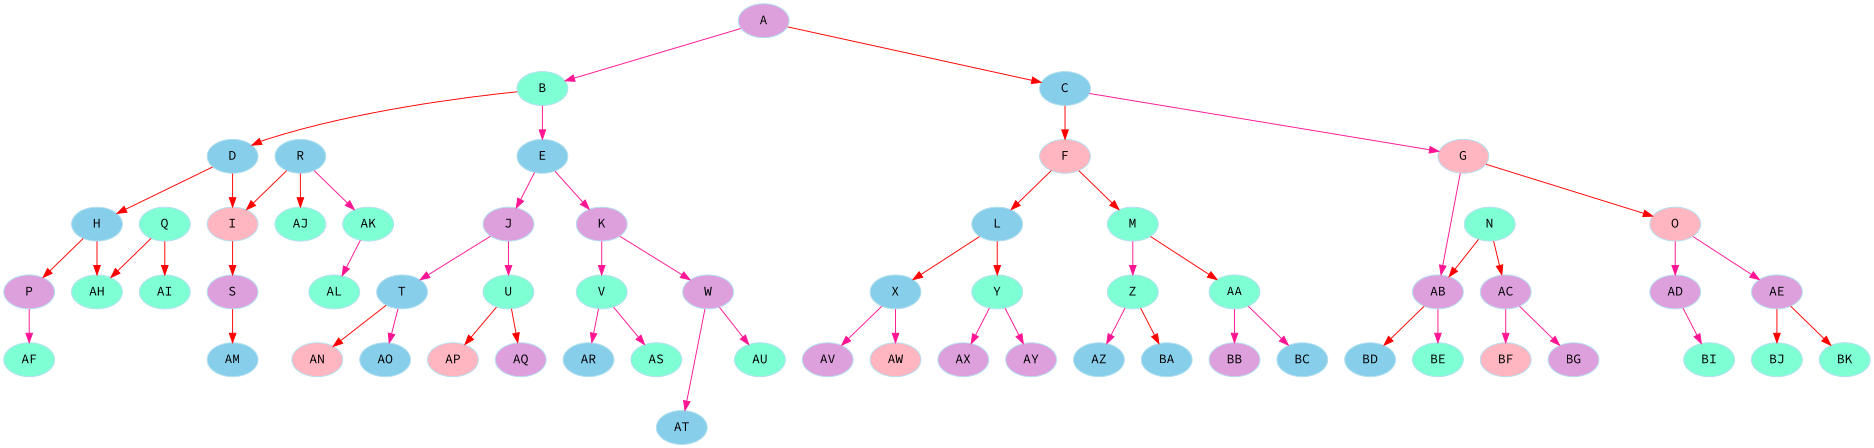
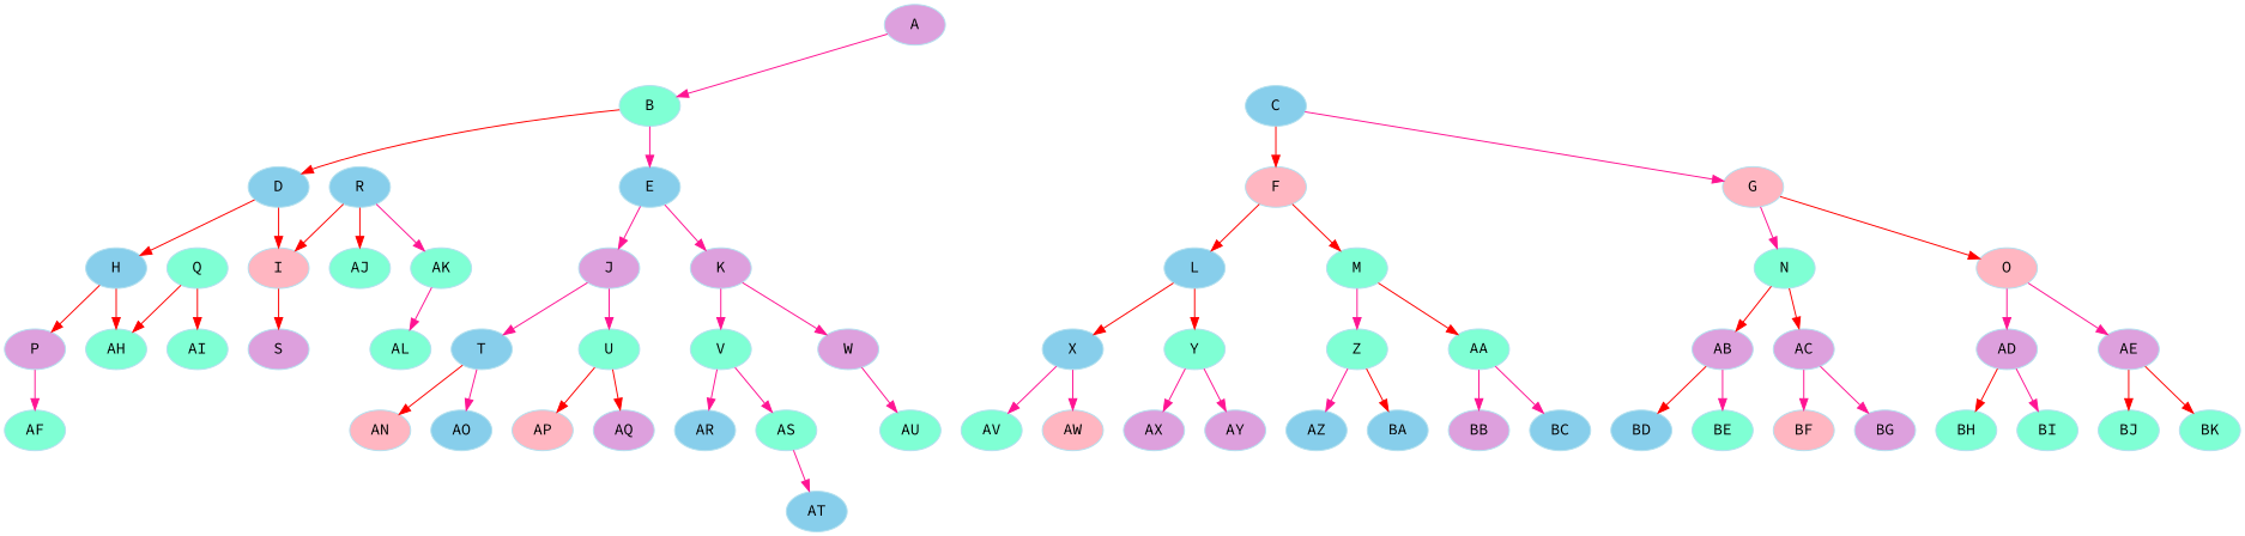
  digraph {
    fontname="Source Code Pro"
    rankdir=TB
    splines=true
    node [color=lightblue2 fillcolor=aquamarine fontname="Source Code Pro" style=filled]
    edge [color=deeppink fontname="Source Code Pro"]
    A [fillcolor=plum]
    B
    C [fillcolor=skyblue]
    D [fillcolor=skyblue]
    E [fillcolor=skyblue]
    F [fillcolor=lightpink]
    G [fillcolor=lightpink]
    H [fillcolor=skyblue]
    I [fillcolor=lightpink]
    J [fillcolor=plum]
    K [fillcolor=plum]
    L [fillcolor=skyblue]
    M
    N
    O [fillcolor=lightpink]
    P [fillcolor=plum]
    AH
    S [fillcolor=plum]
    T [fillcolor=skyblue]
    U
    V
    W [fillcolor=plum]
    X [fillcolor=skyblue]
    Y
    Z
    AA
    AB [fillcolor=plum]
    AC [fillcolor=plum]
    AD [fillcolor=plum]
    AE [fillcolor=plum]
    AF
    Q
    AI
    R [fillcolor=skyblue]
    AJ
    AK
-   AM [fillcolor=skyblue]
    AN [fillcolor=lightpink]
    AO [fillcolor=skyblue]
    AP [fillcolor=lightpink]
    AQ [fillcolor=plum]
    AR [fillcolor=skyblue]
    AS
    AT [fillcolor=skyblue]
    AU
-   AV [fillcolor=plum]
+   AV
    AW [fillcolor=lightpink]
    AX [fillcolor=plum]
    AY [fillcolor=plum]
    AZ [fillcolor=skyblue]
    BA [fillcolor=skyblue]
    BB [fillcolor=plum]
    BC [fillcolor=skyblue]
    BD [fillcolor=skyblue]
    BE
    BF [fillcolor=lightpink]
    BG [fillcolor=plum]
+   BH
    BI
    BJ
    BK
    AL
    A -> B
-   A -> C [color=red]
    B -> D [color=red]
    B -> E
    C -> F [color=red]
    C -> G
    D -> H [color=red]
    D -> I [color=red]
    E -> J
    E -> K
    F -> L [color=red]
    F -> M [color=red]
-   G -> AB
+   G -> N
    G -> O [color=red]
    H -> P [color=red]
    H -> AH [color=red]
    I -> S [color=red]
    J -> T
    J -> U
    K -> V
    K -> W
    L -> X [color=red]
    L -> Y [color=red]
    M -> Z
    M -> AA [color=red]
    N -> AB [color=red]
    N -> AC [color=red]
    O -> AD
    O -> AE
    P -> AF
-   S -> AM [color=red]
    T -> AN [color=red]
    T -> AO
    U -> AP [color=red]
    U -> AQ [color=red]
    V -> AR
    V -> AS
-   W -> AT
+   AS -> AT
    W -> AU
    X -> AV
    X -> AW
    Y -> AX
    Y -> AY
    Z -> AZ
    Z -> BA [color=red]
    AA -> BB
    AA -> BC
    AB -> BD [color=red]
    AB -> BE
    AC -> BF
    AC -> BG
+   AD -> BH [color=red]
    AD -> BI
    AE -> BJ [color=red]
    AE -> BK [color=red]
    Q -> AH [color=red]
    Q -> AI [color=red]
    R -> I [color=red]
    R -> AJ [color=red]
    R -> AK
    AK -> AL
  }
